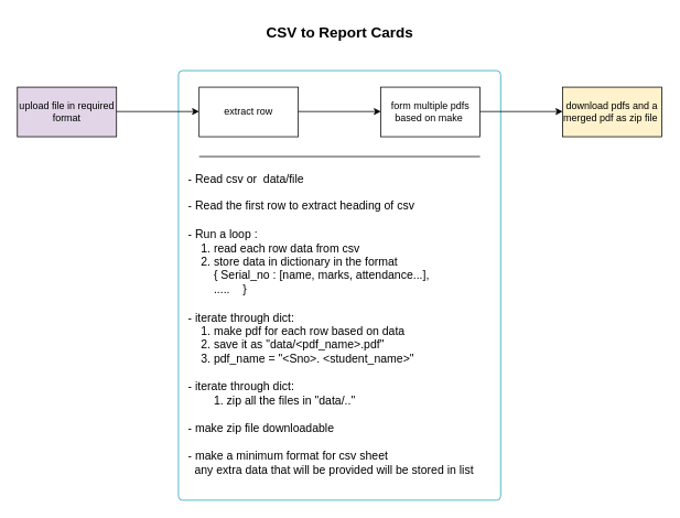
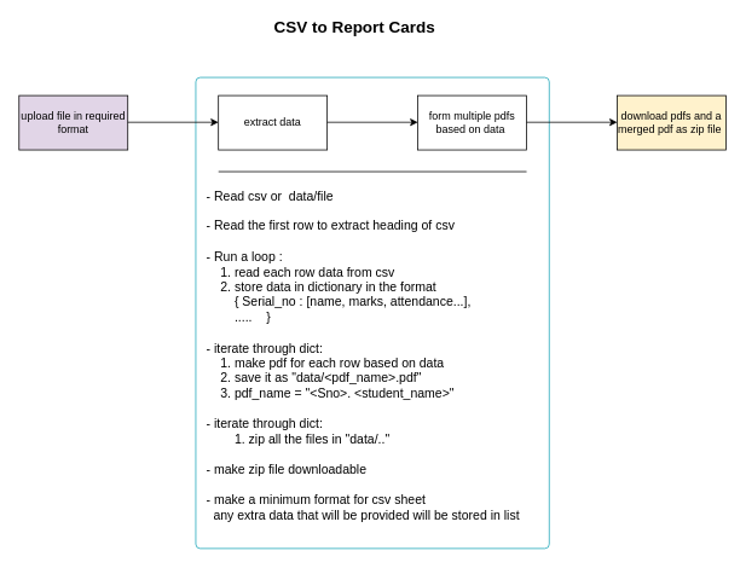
  <mxCell id="0" />
  <mxCell id="1" parent="0" />
  <mxCell id="2" value="" style="html=1;shadow=0;dashed=0;shape=mxgraph.bootstrap.rrect;rSize=5;strokeColor=#1CA5B8;strokeWidth=1;fillColor=none;fontColor=#1CA5B8;whiteSpace=wrap;align=center;verticalAlign=middle;spacingLeft=0;fontStyle=0;fontSize=16;spacing=5;" parent="1" vertex="1"><mxGeometry x="215" y="85" width="390" height="520" as="geometry" /></mxCell>
- <mxCell id="3" value="&lt;font style=&quot;font-size: 18px;&quot;&gt;&lt;b style=&quot;&quot;&gt;CSV to Report Cards&lt;/b&gt;&lt;/font&gt;" style="text;html=1;align=center;verticalAlign=middle;resizable=0;points=[];autosize=1;strokeColor=none;fillColor=none;" parent="1" vertex="1"><mxGeometry x="310" y="20" width="200" height="40" as="geometry" /></mxCell>
+ <mxCell id="3" value="&lt;font style=&quot;font-size: 18px;&quot;&gt;&lt;b style=&quot;&quot;&gt;CSV to Report Cards&lt;/b&gt;&lt;/font&gt;" style="text;html=1;align=center;verticalAlign=middle;resizable=0;points=[];autosize=1;strokeColor=none;fillColor=none;" parent="1" vertex="1"><mxGeometry x="290" y="10" width="200" height="40" as="geometry" /></mxCell>
  <mxCell id="4" value="upload file in required format" style="whiteSpace=wrap;html=1;fillColor=#e1d5e7;" parent="1" vertex="1"><mxGeometry x="20" y="105" width="120" height="60" as="geometry" /></mxCell>
  <mxCell id="5" value="" style="edgeStyle=none;orthogonalLoop=1;jettySize=auto;html=1;rounded=0;" parent="1" edge="1"><mxGeometry width="100" relative="1" as="geometry"><mxPoint x="140" y="134.5" as="sourcePoint" /><mxPoint x="240" y="134.5" as="targetPoint" /><Array as="points" /></mxGeometry></mxCell>
- <mxCell id="6" value="extract row" style="whiteSpace=wrap;html=1;" parent="1" vertex="1"><mxGeometry x="240" y="105" width="120" height="60" as="geometry" /></mxCell>
+ <mxCell id="6" value="extract data" style="whiteSpace=wrap;html=1;" parent="1" vertex="1"><mxGeometry x="240" y="105" width="120" height="60" as="geometry" /></mxCell>
  <mxCell id="7" value="" style="edgeStyle=none;orthogonalLoop=1;jettySize=auto;html=1;rounded=0;" parent="1" edge="1"><mxGeometry width="100" relative="1" as="geometry"><mxPoint x="360" y="134.5" as="sourcePoint" /><mxPoint x="460" y="134.5" as="targetPoint" /><Array as="points" /></mxGeometry></mxCell>
- <mxCell id="8" value="form multiple pdfs based on make&amp;nbsp;" style="whiteSpace=wrap;html=1;" parent="1" vertex="1"><mxGeometry x="460" y="105" width="120" height="60" as="geometry" /></mxCell>
+ <mxCell id="8" value="form multiple pdfs based on data&amp;nbsp;" style="whiteSpace=wrap;html=1;" parent="1" vertex="1"><mxGeometry x="460" y="105" width="120" height="60" as="geometry" /></mxCell>
  <mxCell id="9" value="&lt;font style=&quot;font-size: 14px;&quot;&gt;&lt;br&gt;&lt;br&gt;- Read csv or&amp;nbsp; data/file&lt;br&gt;&lt;br&gt;- Read the first row to extract heading of csv&lt;br&gt;&lt;br&gt;- Run a loop :&lt;br&gt;&lt;span style=&quot;&quot;&gt;&lt;span style=&quot;&quot;&gt;&lt;span style=&quot;white-space: pre;&quot;&gt;&amp;nbsp;&amp;nbsp;&amp;nbsp;&amp;nbsp;&lt;/span&gt;&lt;/span&gt;1. read each row data from csv&lt;br&gt;&lt;span style=&quot;&quot;&gt;&lt;span style=&quot;white-space: pre;&quot;&gt;&amp;nbsp;&amp;nbsp;&amp;nbsp;&amp;nbsp;&lt;/span&gt;&lt;/span&gt;2. store data in dictionary in the format&lt;br&gt;&lt;/span&gt;&lt;span style=&quot;&quot;&gt;&lt;span style=&quot;white-space: pre;&quot;&gt;&amp;nbsp;&amp;nbsp;&amp;nbsp;&amp;nbsp;&lt;/span&gt;&lt;/span&gt;&lt;span style=&quot;&quot;&gt;&lt;span style=&quot;white-space: pre;&quot;&gt;&amp;nbsp;&amp;nbsp;&amp;nbsp;&amp;nbsp;&lt;/span&gt;&lt;/span&gt;{ Serial_no : [name, marks, attendance...],&lt;br&gt;&lt;span style=&quot;&quot;&gt;&lt;span style=&quot;white-space: pre;&quot;&gt;&amp;nbsp;&amp;nbsp;&amp;nbsp;&amp;nbsp;&lt;/span&gt;&lt;/span&gt;&lt;span style=&quot;&quot;&gt;&lt;span style=&quot;white-space: pre;&quot;&gt;&amp;nbsp;&amp;nbsp;&amp;nbsp;&amp;nbsp;&lt;/span&gt;&lt;/span&gt;.....&lt;span style=&quot;&quot;&gt;&lt;span style=&quot;white-space: pre;&quot;&gt;&amp;nbsp;&amp;nbsp;&amp;nbsp;&amp;nbsp;&lt;/span&gt;&lt;/span&gt;}&amp;nbsp;&lt;br&gt;&lt;br&gt;- iterate through dict:&lt;br&gt;&lt;span style=&quot;&quot;&gt;&lt;span style=&quot;white-space: pre;&quot;&gt;&amp;nbsp;&amp;nbsp;&amp;nbsp;&amp;nbsp;&lt;/span&gt;&lt;/span&gt;1. make pdf for each row based on data&lt;br&gt;&lt;span style=&quot;&quot;&gt;&lt;span style=&quot;white-space: pre;&quot;&gt;&amp;nbsp;&amp;nbsp;&amp;nbsp;&amp;nbsp;&lt;/span&gt;&lt;/span&gt;2. save it as &quot;data/&amp;lt;pdf_name&amp;gt;.pdf&quot;&lt;br&gt;&lt;span style=&quot;&quot;&gt;&lt;span style=&quot;white-space: pre;&quot;&gt;&amp;nbsp;&amp;nbsp;&amp;nbsp;&amp;nbsp;&lt;/span&gt;&lt;/span&gt;3. pdf_name = &quot;&amp;lt;Sno&amp;gt;. &amp;lt;student_name&amp;gt;&quot;&lt;br&gt;&lt;br&gt;- iterate through dict:&lt;br&gt;&lt;span style=&quot;white-space: pre;&quot;&gt;&#09;&lt;/span&gt;1. zip all the files in &quot;data/..&quot;&lt;br&gt;&lt;br&gt;- make zip file downloadable&lt;br&gt;&lt;br&gt;- make a minimum format for csv sheet&lt;br&gt;&amp;nbsp; any extra data that will be provided will be stored in list&lt;br&gt;&lt;/font&gt;" style="text;html=1;align=left;verticalAlign=middle;resizable=0;points=[];autosize=1;strokeColor=none;fillColor=none;" parent="1" vertex="1"><mxGeometry x="225" y="165" width="370" height="420" as="geometry" /></mxCell>
  <mxCell id="10" value="" style="edgeStyle=none;orthogonalLoop=1;jettySize=auto;html=1;rounded=0;" parent="1" edge="1"><mxGeometry width="100" relative="1" as="geometry"><mxPoint x="580" y="134.5" as="sourcePoint" /><mxPoint x="680" y="134.5" as="targetPoint" /><Array as="points" /></mxGeometry></mxCell>
  <mxCell id="11" value="download pdfs and a merged pdf as zip file&amp;nbsp;" style="whiteSpace=wrap;html=1;fillColor=#fff2cc;" parent="1" vertex="1"><mxGeometry x="680" y="105" width="120" height="60" as="geometry" /></mxCell>
  <mxCell id="12" value="" style="line;strokeWidth=1;fillColor=none;align=left;verticalAlign=middle;spacingTop=-1;spacingLeft=3;spacingRight=3;rotatable=0;labelPosition=right;points=[];portConstraint=eastwest;strokeColor=inherit;" parent="1" vertex="1"><mxGeometry x="240" y="185" width="340" height="8" as="geometry" /></mxCell>
